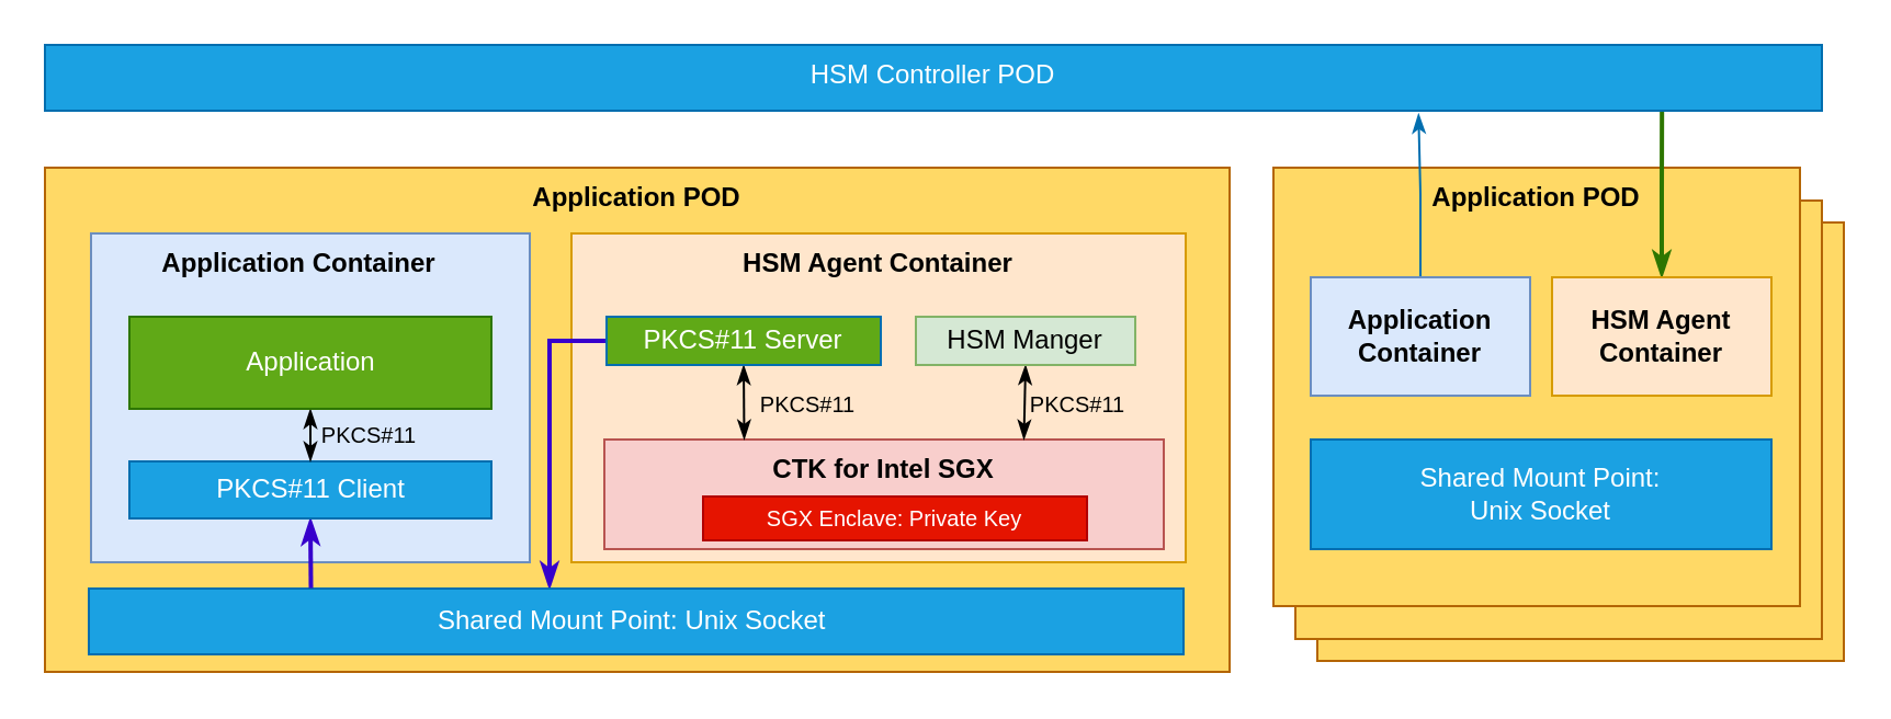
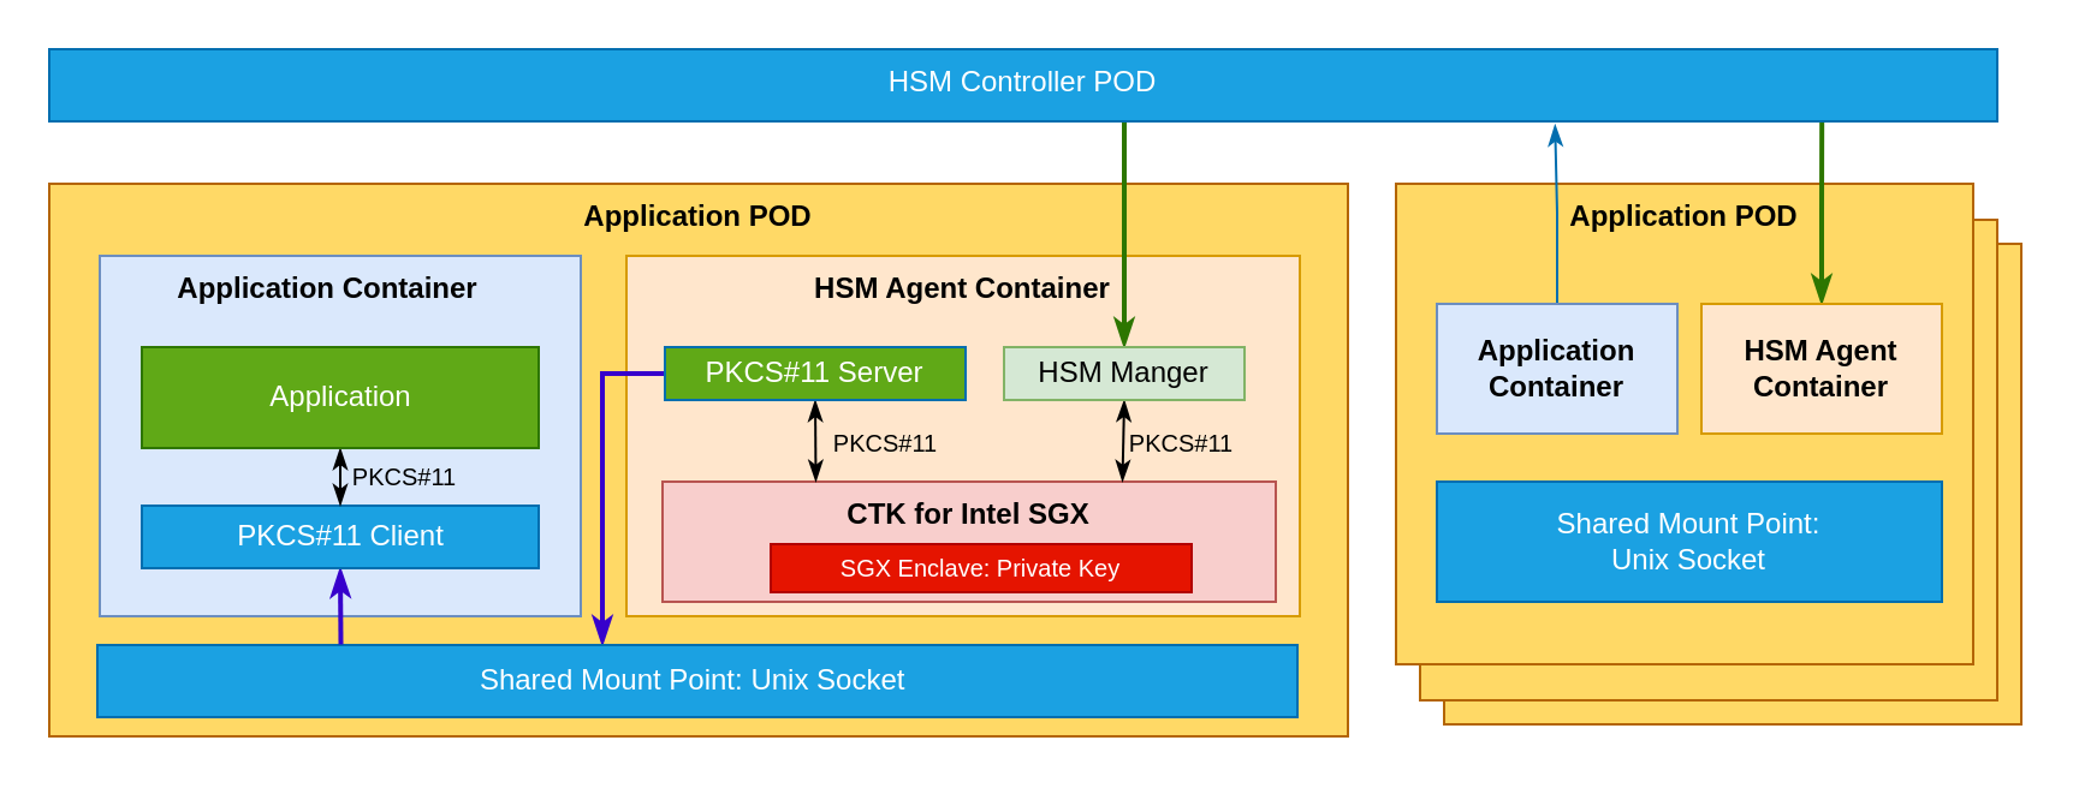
  <mxCell id="0" />
  <mxCell id="1" parent="0" />
  <mxCell id="2" value="Application POD" style="rounded=0;whiteSpace=wrap;html=1;verticalAlign=top;fontStyle=1;fillColor=#FFD966;strokeColor=#b46504;" vertex="1" parent="1"><mxGeometry x="600" y="101" width="240" height="200" as="geometry" /></mxCell>
  <mxCell id="3" value="Application POD" style="rounded=0;whiteSpace=wrap;html=1;verticalAlign=top;fontStyle=1;fillColor=#FFD966;strokeColor=#b46504;" vertex="1" parent="1"><mxGeometry x="590" y="91" width="240" height="200" as="geometry" /></mxCell>
  <mxCell id="4" value="Application POD" style="rounded=0;whiteSpace=wrap;html=1;verticalAlign=top;fontStyle=1;fillColor=#FFD966;strokeColor=#b46504;" vertex="1" parent="1"><mxGeometry x="20" y="76" width="540" height="230" as="geometry" /></mxCell>
  <mxCell id="5" value="HSM Agent Container" style="rounded=0;whiteSpace=wrap;html=1;fillColor=#ffe6cc;strokeColor=#d79b00;verticalAlign=top;fontStyle=1" vertex="1" parent="1"><mxGeometry x="260" y="106" width="280" height="150" as="geometry" /></mxCell>
  <mxCell id="6" value="CTK for Intel SGX" style="rounded=0;whiteSpace=wrap;html=1;fillColor=#f8cecc;strokeColor=#b85450;verticalAlign=top;fontStyle=1" vertex="1" parent="1"><mxGeometry x="275" y="200" width="255" height="50" as="geometry" /></mxCell>
  <mxCell id="7" style="edgeStyle=orthogonalEdgeStyle;rounded=0;orthogonalLoop=1;jettySize=auto;html=1;exitX=0.5;exitY=1;exitDx=0;exitDy=0;entryX=0.25;entryY=0;entryDx=0;entryDy=0;fontSize=10;startArrow=classicThin;startFill=1;endArrow=classicThin;endFill=1;" edge="1" parent="1" source="9" target="6"><mxGeometry relative="1" as="geometry" /></mxCell>
  <mxCell id="8" style="edgeStyle=orthogonalEdgeStyle;rounded=0;orthogonalLoop=1;jettySize=auto;html=1;exitX=0;exitY=0.5;exitDx=0;exitDy=0;fontSize=10;startArrow=none;startFill=0;endArrow=classicThin;endFill=1;strokeWidth=2;fillColor=#6a00ff;strokeColor=#3700CC;" edge="1" parent="1" source="9" target="15"><mxGeometry relative="1" as="geometry"><Array as="points"><mxPoint x="250" y="155" /></Array></mxGeometry></mxCell>
  <mxCell id="9" value="PKCS#11 Server" style="rounded=0;whiteSpace=wrap;html=1;fillColor=#60a917;strokeColor=#006EAF;verticalAlign=middle;fontColor=#ffffff;" vertex="1" parent="1"><mxGeometry x="276" y="144" width="125" height="22" as="geometry" /></mxCell>
  <mxCell id="10" value="SGX Enclave: Private Key" style="rounded=0;whiteSpace=wrap;html=1;fillColor=#e51400;strokeColor=#B20000;verticalAlign=middle;fontColor=#ffffff;fontSize=10;" vertex="1" parent="1"><mxGeometry x="320" y="226" width="175" height="20" as="geometry" /></mxCell>
  <mxCell id="11" style="edgeStyle=orthogonalEdgeStyle;rounded=0;orthogonalLoop=1;jettySize=auto;html=1;exitX=0.5;exitY=1;exitDx=0;exitDy=0;entryX=0.75;entryY=0;entryDx=0;entryDy=0;fontSize=10;startArrow=classicThin;startFill=1;endArrow=classicThin;endFill=1;" edge="1" parent="1" source="13" target="6"><mxGeometry relative="1" as="geometry" /></mxCell>
+ <mxCell id="12" style="edgeStyle=orthogonalEdgeStyle;rounded=0;orthogonalLoop=1;jettySize=auto;html=1;exitX=0.5;exitY=0;exitDx=0;exitDy=0;entryX=0.546;entryY=0.984;entryDx=0;entryDy=0;entryPerimeter=0;fontSize=10;startArrow=classicThin;startFill=1;endArrow=none;endFill=0;strokeColor=#2D7600;strokeWidth=2;fillColor=#60a917;" edge="1" parent="1" source="13" target="29"><mxGeometry relative="1" as="geometry"><Array as="points"><mxPoint x="467" y="50" /></Array></mxGeometry></mxCell>
  <mxCell id="13" value="HSM Manger" style="rounded=0;whiteSpace=wrap;html=1;fillColor=#d5e8d4;strokeColor=#82b366;verticalAlign=middle;" vertex="1" parent="1"><mxGeometry x="417" y="144" width="100" height="22" as="geometry" /></mxCell>
  <mxCell id="14" value="Application Container&amp;nbsp; &amp;nbsp;" style="rounded=0;whiteSpace=wrap;html=1;fillColor=#dae8fc;strokeColor=#6c8ebf;verticalAlign=top;fontStyle=1;" vertex="1" parent="1"><mxGeometry x="41" y="106" width="200" height="150" as="geometry" /></mxCell>
  <mxCell id="15" value="Shared Mount Point: Unix Socket&amp;nbsp;" style="rounded=0;whiteSpace=wrap;html=1;fillColor=#1ba1e2;strokeColor=#006EAF;verticalAlign=middle;fontColor=#ffffff;" vertex="1" parent="1"><mxGeometry x="40" y="268" width="499" height="30" as="geometry" /></mxCell>
  <mxCell id="16" style="edgeStyle=orthogonalEdgeStyle;rounded=0;orthogonalLoop=1;jettySize=auto;html=1;exitX=0.5;exitY=1;exitDx=0;exitDy=0;entryX=0.205;entryY=-0.008;entryDx=0;entryDy=0;entryPerimeter=0;fontSize=10;startArrow=classicThin;startFill=1;endArrow=none;endFill=0;strokeWidth=2;fillColor=#6a00ff;strokeColor=#3700CC;" edge="1" parent="1" source="17"><mxGeometry relative="1" as="geometry"><mxPoint x="141.245" y="267.76" as="targetPoint" /></mxGeometry></mxCell>
  <mxCell id="17" value="PKCS#11 Client" style="rounded=0;whiteSpace=wrap;html=1;fillColor=#1ba1e2;strokeColor=#006EAF;verticalAlign=middle;fontColor=#ffffff;" vertex="1" parent="1"><mxGeometry x="58.5" y="210" width="165" height="26" as="geometry" /></mxCell>
  <mxCell id="18" style="edgeStyle=orthogonalEdgeStyle;rounded=0;orthogonalLoop=1;jettySize=auto;html=1;exitX=0.5;exitY=1;exitDx=0;exitDy=0;entryX=0.5;entryY=0;entryDx=0;entryDy=0;fontSize=10;startArrow=classicThin;startFill=1;endArrow=classicThin;endFill=1;fillColor=#6a00ff;strokeColor=#000000;" edge="1" parent="1" source="19" target="17"><mxGeometry relative="1" as="geometry" /></mxCell>
  <mxCell id="19" value="Application" style="rounded=0;whiteSpace=wrap;html=1;fillColor=#60a917;strokeColor=#2D7600;verticalAlign=middle;fontColor=#ffffff;" vertex="1" parent="1"><mxGeometry x="58.5" y="144" width="165" height="42" as="geometry" /></mxCell>
  <mxCell id="20" value="Application POD" style="rounded=0;whiteSpace=wrap;html=1;verticalAlign=top;fontStyle=1;fillColor=#FFD966;strokeColor=#b46504;" vertex="1" parent="1"><mxGeometry x="580" y="76" width="240" height="200" as="geometry" /></mxCell>
  <mxCell id="21" style="edgeStyle=orthogonalEdgeStyle;rounded=0;orthogonalLoop=1;jettySize=auto;html=1;exitX=0.5;exitY=0;exitDx=0;exitDy=0;entryX=0.773;entryY=1.045;entryDx=0;entryDy=0;entryPerimeter=0;fontSize=10;startArrow=none;startFill=0;endArrow=classicThin;endFill=1;strokeColor=#006EAF;strokeWidth=1;fillColor=#1ba1e2;" edge="1" parent="1" source="22" target="29"><mxGeometry relative="1" as="geometry" /></mxCell>
  <mxCell id="22" value="Application &lt;br&gt;Container" style="rounded=0;whiteSpace=wrap;html=1;fillColor=#dae8fc;strokeColor=#6c8ebf;verticalAlign=middle;fontStyle=1;" vertex="1" parent="1"><mxGeometry x="597" y="126" width="100" height="54" as="geometry" /></mxCell>
  <mxCell id="23" style="edgeStyle=orthogonalEdgeStyle;rounded=0;orthogonalLoop=1;jettySize=auto;html=1;exitX=0.5;exitY=0;exitDx=0;exitDy=0;entryX=0.91;entryY=0.95;entryDx=0;entryDy=0;entryPerimeter=0;fontSize=10;startArrow=classicThin;startFill=1;endArrow=none;endFill=0;strokeColor=#2D7600;strokeWidth=2;fillColor=#60a917;" edge="1" parent="1" source="24" target="29"><mxGeometry relative="1" as="geometry" /></mxCell>
  <mxCell id="24" value="HSM Agent &lt;br&gt;Container" style="rounded=0;whiteSpace=wrap;html=1;fillColor=#ffe6cc;strokeColor=#d79b00;verticalAlign=middle;fontStyle=1" vertex="1" parent="1"><mxGeometry x="707" y="126" width="100" height="54" as="geometry" /></mxCell>
  <mxCell id="25" value="Shared Mount Point:&lt;br&gt;&amp;nbsp;Unix Socket&amp;nbsp;" style="rounded=0;whiteSpace=wrap;html=1;fillColor=#1ba1e2;strokeColor=#006EAF;verticalAlign=middle;fontColor=#ffffff;" vertex="1" parent="1"><mxGeometry x="597" y="200" width="210" height="50" as="geometry" /></mxCell>
  <mxCell id="26" value="PKCS#11" style="text;html=1;strokeColor=none;fillColor=none;align=center;verticalAlign=middle;whiteSpace=wrap;rounded=0;fontSize=10;" vertex="1" parent="1"><mxGeometry x="138" y="183" width="60" height="30" as="geometry" /></mxCell>
  <mxCell id="27" value="PKCS#11" style="text;html=1;strokeColor=none;fillColor=none;align=center;verticalAlign=middle;whiteSpace=wrap;rounded=0;fontSize=10;" vertex="1" parent="1"><mxGeometry x="338" y="169" width="60" height="30" as="geometry" /></mxCell>
  <mxCell id="28" value="PKCS#11" style="text;html=1;strokeColor=none;fillColor=none;align=center;verticalAlign=middle;whiteSpace=wrap;rounded=0;fontSize=10;" vertex="1" parent="1"><mxGeometry x="461" y="169" width="60" height="30" as="geometry" /></mxCell>
  <mxCell id="29" value="HSM Controller POD" style="rounded=0;whiteSpace=wrap;html=1;fillColor=#1ba1e2;strokeColor=#006EAF;verticalAlign=top;fontColor=#ffffff;" vertex="1" parent="1"><mxGeometry x="20" y="20" width="810" height="30" as="geometry" /></mxCell>
